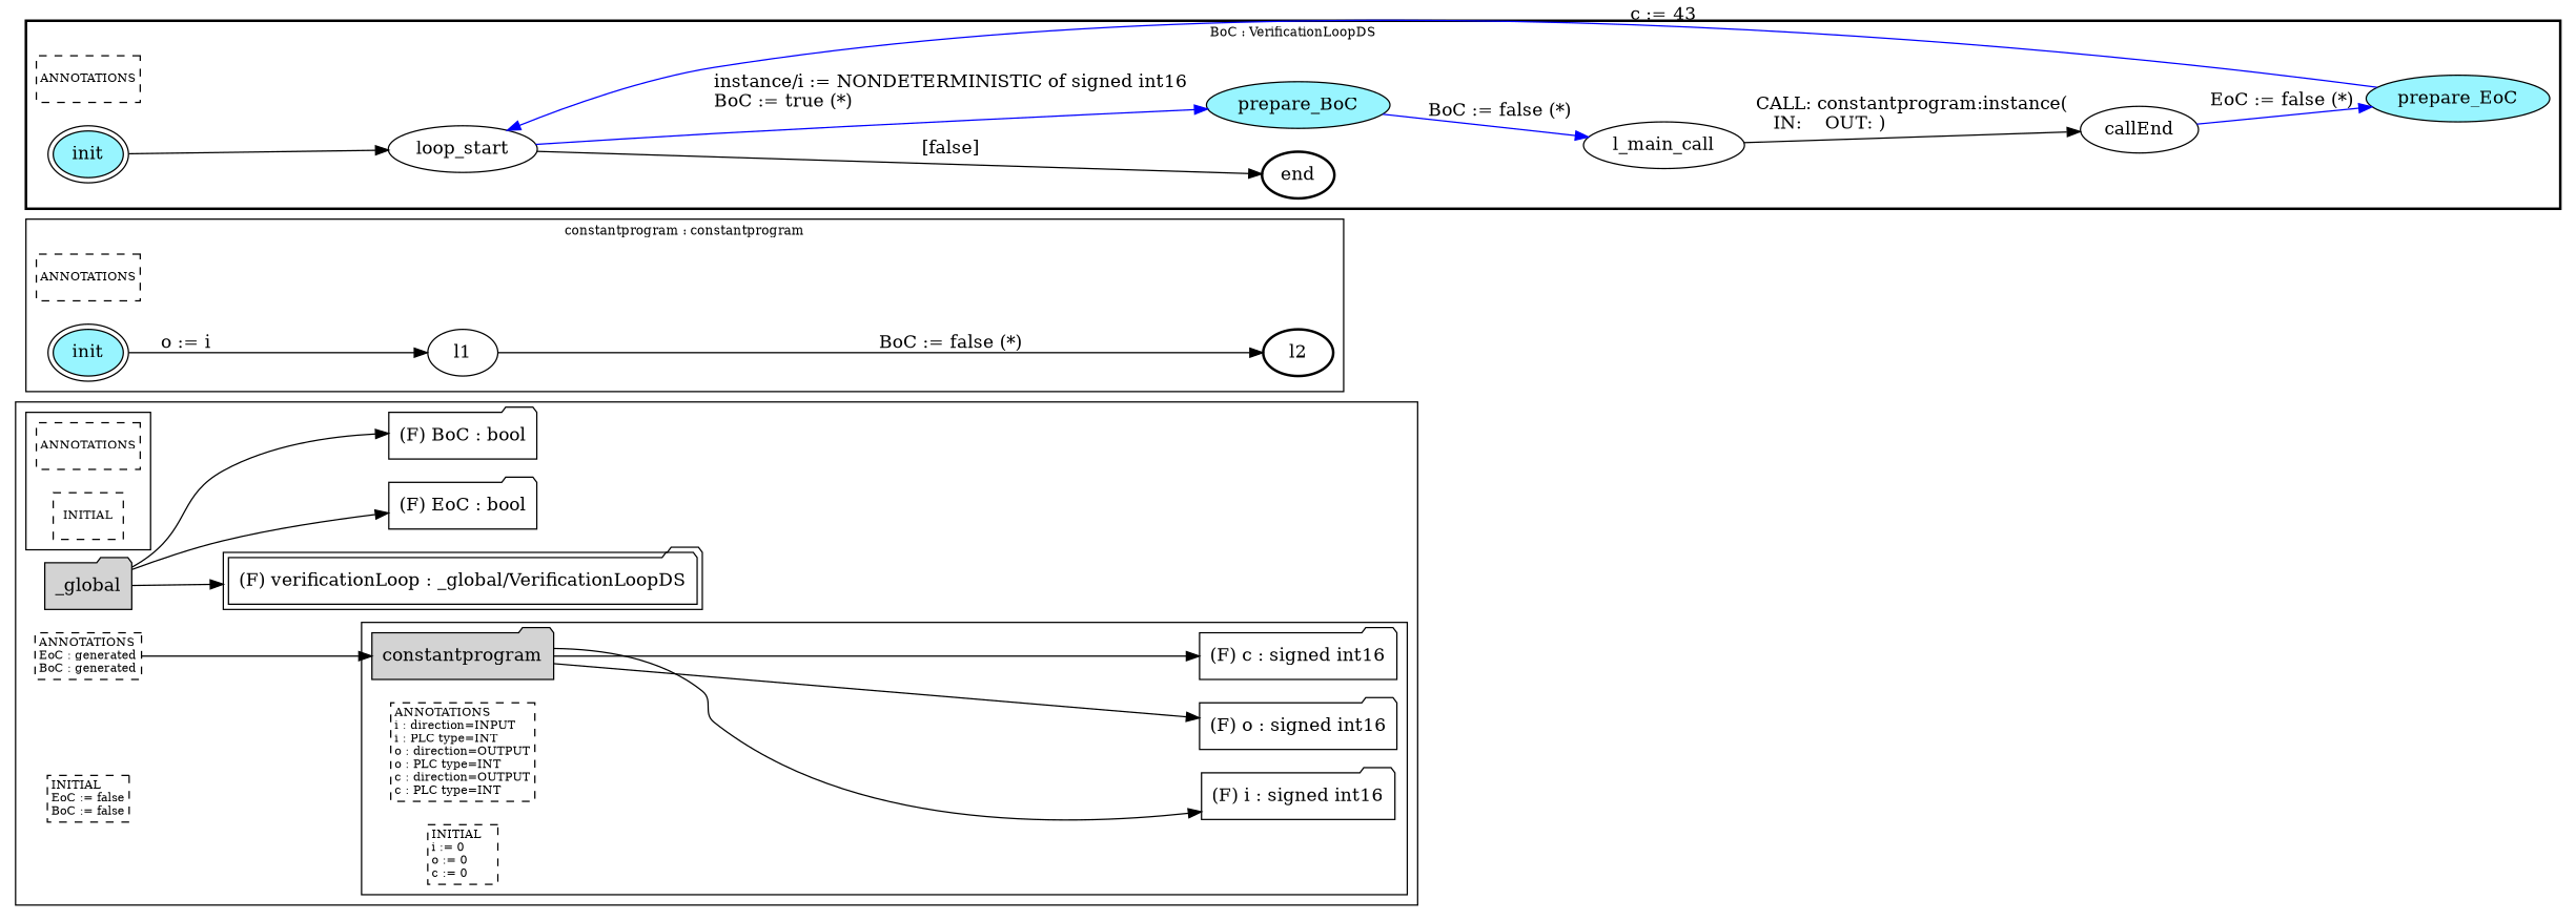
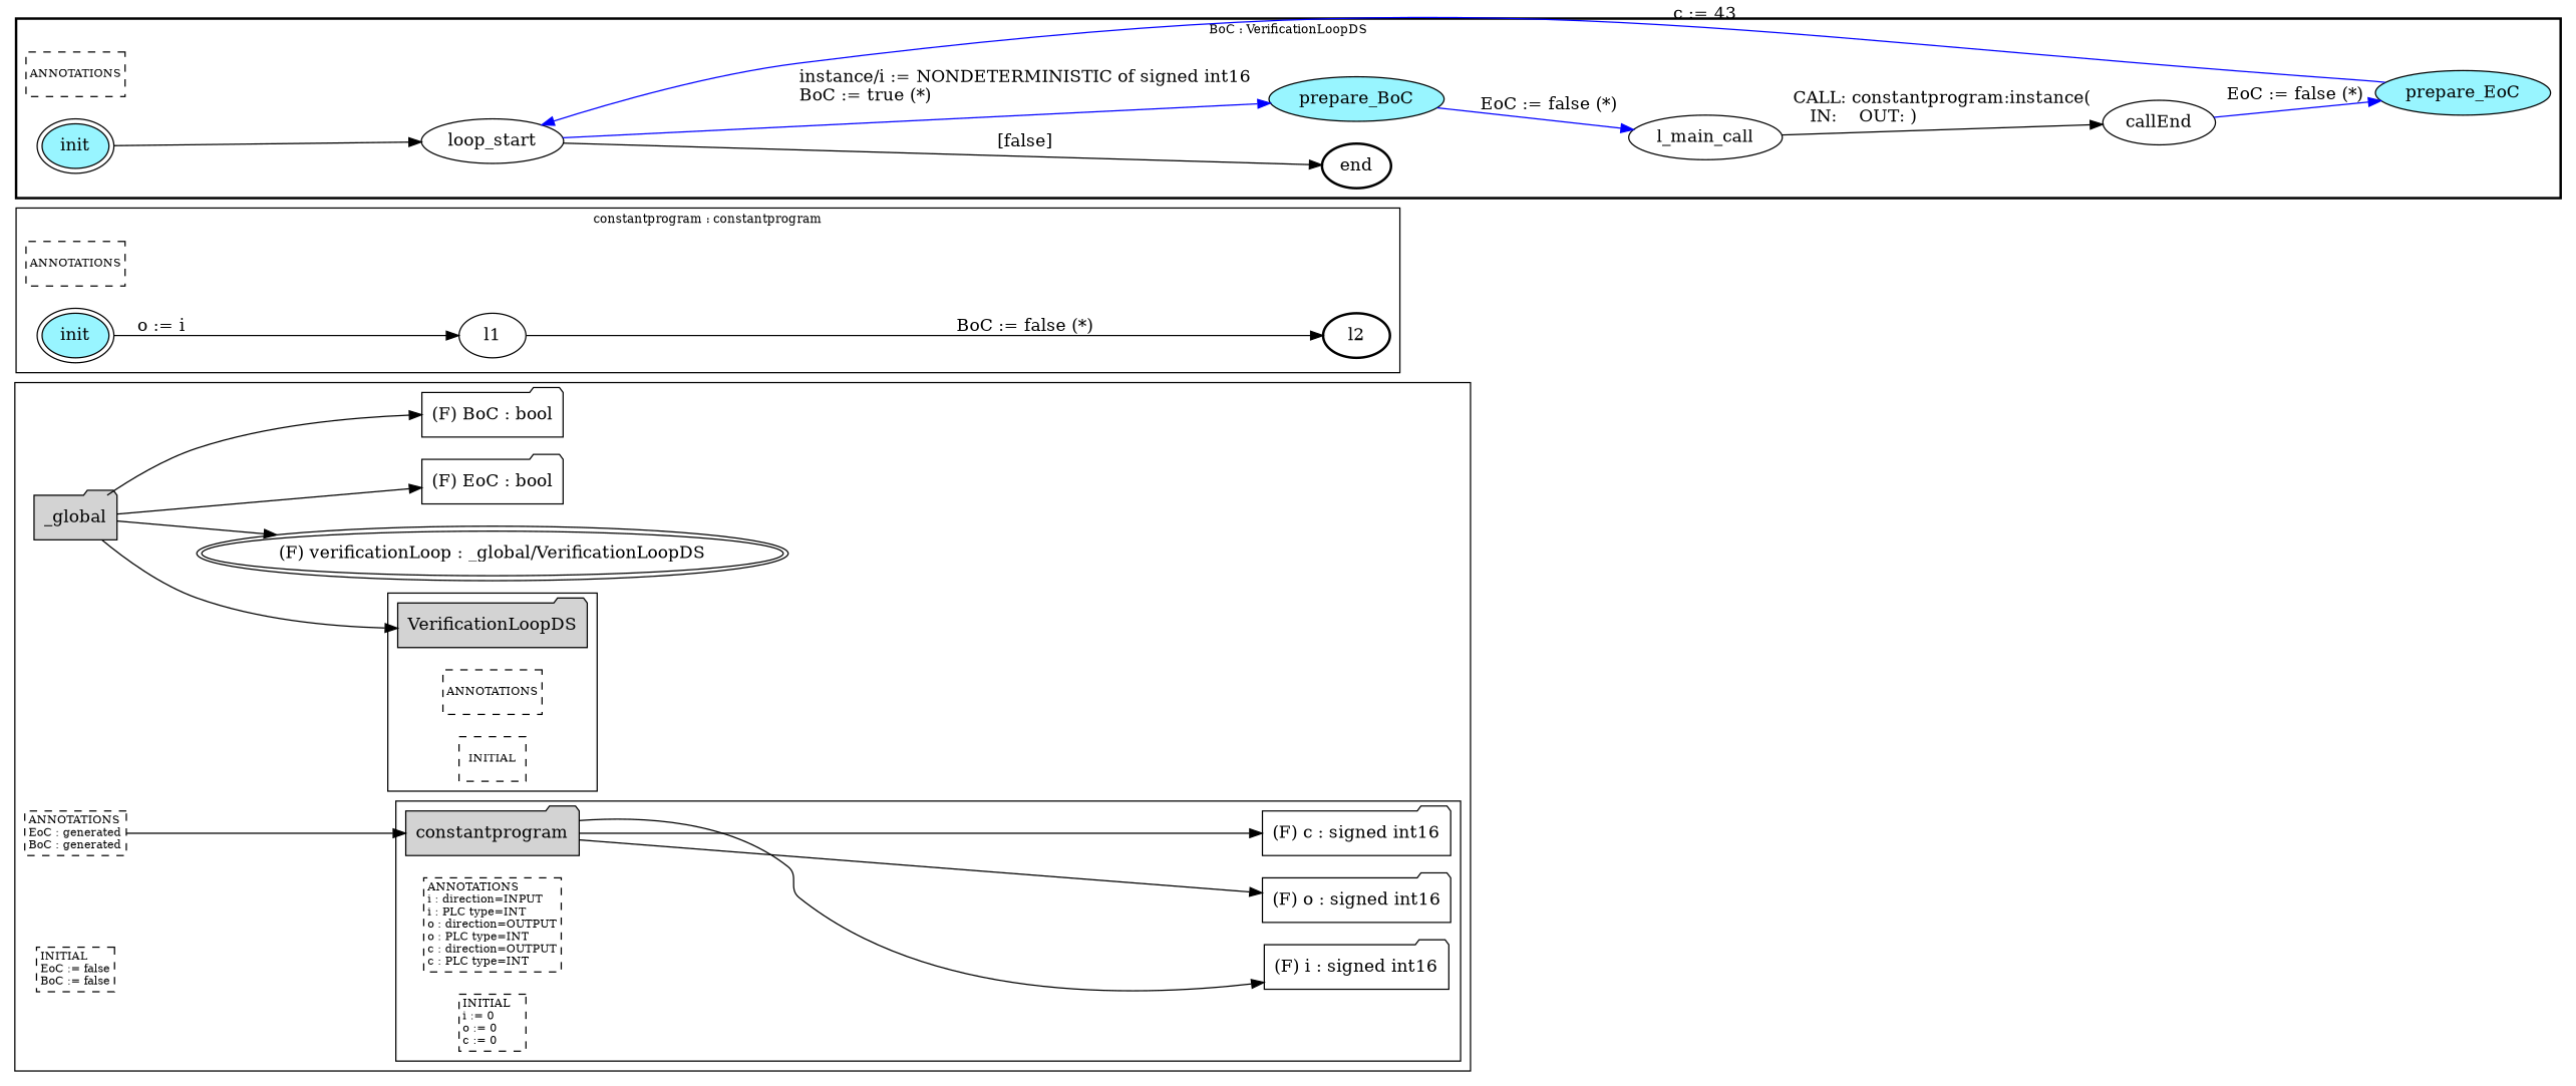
  digraph {
    rankdir=LR
    node [shape=ellipse style=filled fillcolor=white]
    n1 [label=constantprogram shape=folder fillcolor=""]
    n2 [label="(F) i : signed int16" shape=folder]
    n3 [label="(F) o : signed int16" shape=folder]
    n4 [label="(F) c : signed int16" shape=folder]
    n5 [fontsize=9 label="ANNOTATIONS\li : direction=INPUT\li : PLC type=INT\lo : direction=OUTPUT\lo : PLC type=INT\lc : direction=OUTPUT\lc : PLC type=INT\l" margin="0.04,0.04" shape=rectangle style=dashed]
    n6 [fillcolor=lightyellow fontsize=9 label="INITIAL\li := 0\lo := 0\lc := 0\l" margin="0.04,0.04" shape=rectangle style=dashed]
+   n7 [label=VerificationLoopDS shape=folder fillcolor=""]
    n8 [fontsize=9 label=ANNOTATIONS margin="0.04,0.04" shape=rectangle style=dashed]
    n9 [fillcolor=lightyellow fontsize=9 label=INITIAL margin="0.04,0.04" shape=rectangle style=dashed]
    n10 [label=_global shape=folder fillcolor=""]
-   n11 [label="(F) verificationLoop : _global/VerificationLoopDS" peripheries=2 shape=folder]
+   n11 [label="(F) verificationLoop : _global/VerificationLoopDS" peripheries=2]
    n12 [label="(F) EoC : bool" shape=folder]
    n13 [label="(F) BoC : bool" shape=folder]
    n14 [fontsize=9 label="ANNOTATIONS\lEoC : generated\lBoC : generated\l" margin="0.04,0.04" shape=rectangle style=dashed]
    n15 [fillcolor=lightyellow fontsize=9 label="INITIAL\lEoC := false\lBoC := false\l" margin="0.04,0.04" shape=rectangle style=dashed]
    n16 [fontsize=9 label=ANNOTATIONS margin="0.04,0.04" shape=rectangle style=dashed]
    n17 [color=black fillcolor=cadetblue1 label=init peripheries=2]
    n18 [color=black label=l1]
    n19 [color=black label=l2 style=bold]
    n20 [fontsize=9 label=ANNOTATIONS margin="0.04,0.04" shape=rectangle style=dashed]
    n21 [color=black fillcolor=cadetblue1 label=init peripheries=2]
    n22 [color=black label=loop_start]
    n23 [color=black fillcolor=cadetblue1 label=end style=bold]
    n24 [color=black fillcolor=cadetblue1 label=prepare_BoC]
    n25 [color=black label=l_main_call]
    n26 [color=black label=callEnd]
    n27 [color=black fillcolor=cadetblue1 label=prepare_EoC]
    subgraph cluster_1 {
      n10
      n11
      n12
      n13
      n14
      n15
      subgraph cluster_2 {
        n1
        n2
        n3
        n4
        n5
        n6
      }
      subgraph cluster_3 {
+       n7
        n8
        n9
      }
    }
    subgraph cluster_4 {
      color=black
      fontsize=10
      label="BoC : VerificationLoopDS"
      ranksep=0.4
      style=bold
      n20
      n21
      n22
      n23
      n24
      n25
      n26
      n27
    }
    subgraph cluster_5 {
      color=black
      fontsize=10
      label="constantprogram : constantprogram"
      ranksep=0.4
      n16
      n17
      n18
      n19
    }
    n1 -> n2
    n1 -> n3
    n1 -> n4
+   n10 -> n7
    n10 -> n11
    n10 -> n12
    n10 -> n13
    n14 -> n1
    n17 -> n18 [color=black label="o := i"]
    n18 -> n19 [color=black label="BoC := false (*)"]
    n21 -> n22 [color=black]
    n22 -> n23 [color=black label="[false]"]
    n22 -> n24 [color=blue label="instance/i := NONDETERMINISTIC of signed int16\lBoC := true (*)\l"]
-   n24 -> n25 [color=blue label="BoC := false (*)"]
+   n24 -> n25 [color=blue label="EoC := false (*)"]
    n25 -> n26 [color=black label="CALL: constantprogram:instance(\l   IN:    OUT: )\l"]
    n26 -> n27 [color=blue label="EoC := false (*)"]
    n27 -> n22 [color=blue label="c := 43"]
  }
